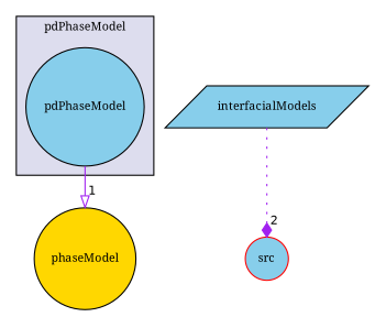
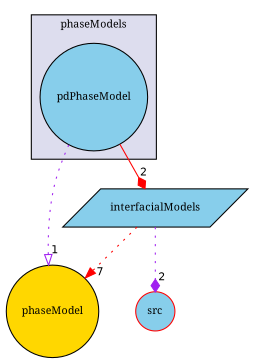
  digraph {
    compound=true
    fontname="Noto Serif"
    node [fillcolor=skyblue fontname="Noto Serif" fontsize=10 shape=circle style=filled]
    edge [arrowhead=diamond color=purple fontname="Noto Serif" headlabel=2 labeldistance=1.5 labelfontname=Helvetica labelfontsize=10 style=solid]
    n1 [label=pdPhaseModel pencolor=black]
    n2 [fillcolor=gold label=phaseModel]
    n3 [color=black label=interfacialModels shape=parallelogram]
    n4 [color=red label=src]
    subgraph cluster_1 {
      bgcolor="#ddddee"
      fontsize=10
-     label=pdPhaseModel
+     label=phaseModels
      pencolor=black
      n1
    }
-   n1 -> n2 [arrowhead=onormal headlabel=1]
+   n1 -> n2 [arrowhead=onormal headlabel=1 style=dotted]
+   n1 -> n3 [color=red]
+   n3 -> n2 [arrowhead=normal color=red headlabel=7 style=dotted]
    n3 -> n4 [style=dotted]
  }
